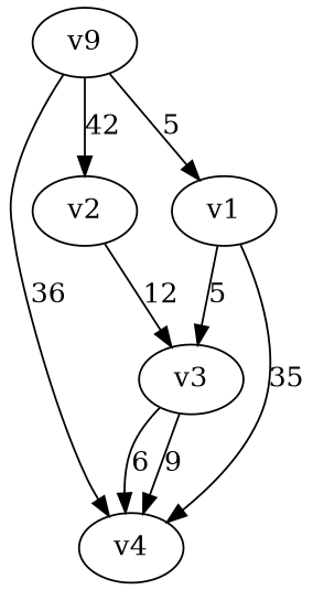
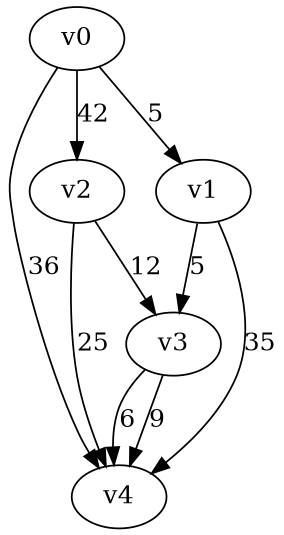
  digraph {
    v3
    v4
    v2
    v1
-   v0 [label=v9]
+   v0
    v3 -> v4 [label=9]
    v3 -> v4 [label=6]
    v2 -> v3 [label=12]
+   v2 -> v4 [label=25]
    v1 -> v3 [label=5]
    v1 -> v4 [label=35]
    v0 -> v4 [label=36]
    v0 -> v2 [label=42]
    v0 -> v1 [label=5]
  }
